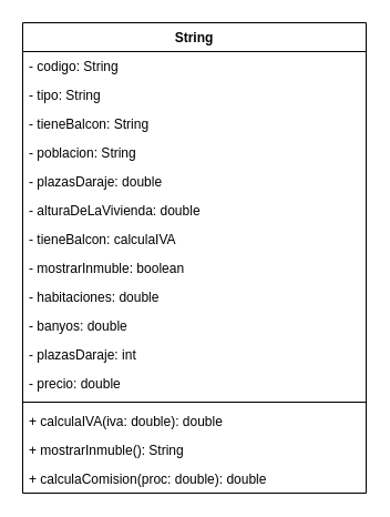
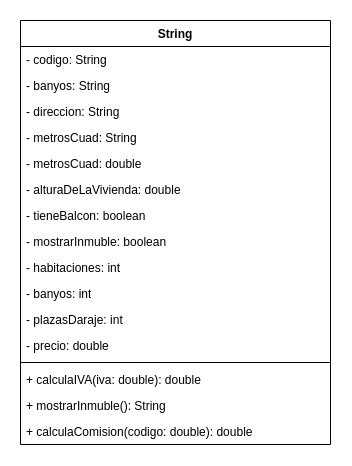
  <mxCell id="0" />
  <mxCell id="1" parent="0" />
  <mxCell id="2" value="String" style="swimlane;fontStyle=1;align=center;verticalAlign=top;childLayout=stackLayout;horizontal=1;startSize=26;horizontalStack=0;resizeParent=1;resizeParentMax=0;resizeLast=0;collapsible=1;marginBottom=0;whiteSpace=wrap;html=1;" vertex="1" parent="1"><mxGeometry x="20" y="20" width="310" height="424" as="geometry" /></mxCell>
  <mxCell id="3" value="- codigo: String" style="text;strokeColor=none;fillColor=none;align=left;verticalAlign=top;spacingLeft=4;spacingRight=4;overflow=hidden;rotatable=0;points=[[0,0.5],[1,0.5]];portConstraint=eastwest;whiteSpace=wrap;html=1;" vertex="1" parent="2"><mxGeometry y="26" width="310" height="26" as="geometry" /></mxCell>
- <mxCell id="4" value="- tipo: String" style="text;strokeColor=none;fillColor=none;align=left;verticalAlign=top;spacingLeft=4;spacingRight=4;overflow=hidden;rotatable=0;points=[[0,0.5],[1,0.5]];portConstraint=eastwest;whiteSpace=wrap;html=1;" vertex="1" parent="2"><mxGeometry y="52" width="310" height="26" as="geometry" /></mxCell>
- <mxCell id="5" value="- tieneBalcon: String" style="text;strokeColor=none;fillColor=none;align=left;verticalAlign=top;spacingLeft=4;spacingRight=4;overflow=hidden;rotatable=0;points=[[0,0.5],[1,0.5]];portConstraint=eastwest;whiteSpace=wrap;html=1;" vertex="1" parent="2"><mxGeometry y="78" width="310" height="26" as="geometry" /></mxCell>
- <mxCell id="6" value="- poblacion: String" style="text;strokeColor=none;fillColor=none;align=left;verticalAlign=top;spacingLeft=4;spacingRight=4;overflow=hidden;rotatable=0;points=[[0,0.5],[1,0.5]];portConstraint=eastwest;whiteSpace=wrap;html=1;" vertex="1" parent="2"><mxGeometry y="104" width="310" height="26" as="geometry" /></mxCell>
- <mxCell id="7" value="- plazasDaraje: double" style="text;strokeColor=none;fillColor=none;align=left;verticalAlign=top;spacingLeft=4;spacingRight=4;overflow=hidden;rotatable=0;points=[[0,0.5],[1,0.5]];portConstraint=eastwest;whiteSpace=wrap;html=1;" vertex="1" parent="2"><mxGeometry y="130" width="310" height="26" as="geometry" /></mxCell>
+ <mxCell id="4" value="- banyos: String" style="text;strokeColor=none;fillColor=none;align=left;verticalAlign=top;spacingLeft=4;spacingRight=4;overflow=hidden;rotatable=0;points=[[0,0.5],[1,0.5]];portConstraint=eastwest;whiteSpace=wrap;html=1;" vertex="1" parent="2"><mxGeometry y="52" width="310" height="26" as="geometry" /></mxCell>
+ <mxCell id="5" value="- direccion: String" style="text;strokeColor=none;fillColor=none;align=left;verticalAlign=top;spacingLeft=4;spacingRight=4;overflow=hidden;rotatable=0;points=[[0,0.5],[1,0.5]];portConstraint=eastwest;whiteSpace=wrap;html=1;" vertex="1" parent="2"><mxGeometry y="78" width="310" height="26" as="geometry" /></mxCell>
+ <mxCell id="6" value="- metrosCuad: String" style="text;strokeColor=none;fillColor=none;align=left;verticalAlign=top;spacingLeft=4;spacingRight=4;overflow=hidden;rotatable=0;points=[[0,0.5],[1,0.5]];portConstraint=eastwest;whiteSpace=wrap;html=1;" vertex="1" parent="2"><mxGeometry y="104" width="310" height="26" as="geometry" /></mxCell>
+ <mxCell id="7" value="- metrosCuad: double" style="text;strokeColor=none;fillColor=none;align=left;verticalAlign=top;spacingLeft=4;spacingRight=4;overflow=hidden;rotatable=0;points=[[0,0.5],[1,0.5]];portConstraint=eastwest;whiteSpace=wrap;html=1;" vertex="1" parent="2"><mxGeometry y="130" width="310" height="26" as="geometry" /></mxCell>
  <mxCell id="8" value="- alturaDeLaVivienda: double" style="text;strokeColor=none;fillColor=none;align=left;verticalAlign=top;spacingLeft=4;spacingRight=4;overflow=hidden;rotatable=0;points=[[0,0.5],[1,0.5]];portConstraint=eastwest;whiteSpace=wrap;html=1;" vertex="1" parent="2"><mxGeometry y="156" width="310" height="26" as="geometry" /></mxCell>
- <mxCell id="9" value="- tieneBalcon: calculaIVA" style="text;strokeColor=none;fillColor=none;align=left;verticalAlign=top;spacingLeft=4;spacingRight=4;overflow=hidden;rotatable=0;points=[[0,0.5],[1,0.5]];portConstraint=eastwest;whiteSpace=wrap;html=1;" vertex="1" parent="2"><mxGeometry y="182" width="310" height="26" as="geometry" /></mxCell>
+ <mxCell id="9" value="- tieneBalcon: boolean" style="text;strokeColor=none;fillColor=none;align=left;verticalAlign=top;spacingLeft=4;spacingRight=4;overflow=hidden;rotatable=0;points=[[0,0.5],[1,0.5]];portConstraint=eastwest;whiteSpace=wrap;html=1;" vertex="1" parent="2"><mxGeometry y="182" width="310" height="26" as="geometry" /></mxCell>
  <mxCell id="10" value="- mostrarInmuble: boolean" style="text;strokeColor=none;fillColor=none;align=left;verticalAlign=top;spacingLeft=4;spacingRight=4;overflow=hidden;rotatable=0;points=[[0,0.5],[1,0.5]];portConstraint=eastwest;whiteSpace=wrap;html=1;" vertex="1" parent="2"><mxGeometry y="208" width="310" height="26" as="geometry" /></mxCell>
- <mxCell id="11" value="- habitaciones: double" style="text;strokeColor=none;fillColor=none;align=left;verticalAlign=top;spacingLeft=4;spacingRight=4;overflow=hidden;rotatable=0;points=[[0,0.5],[1,0.5]];portConstraint=eastwest;whiteSpace=wrap;html=1;" vertex="1" parent="2"><mxGeometry y="234" width="310" height="26" as="geometry" /></mxCell>
- <mxCell id="12" value="- banyos: double" style="text;strokeColor=none;fillColor=none;align=left;verticalAlign=top;spacingLeft=4;spacingRight=4;overflow=hidden;rotatable=0;points=[[0,0.5],[1,0.5]];portConstraint=eastwest;whiteSpace=wrap;html=1;" vertex="1" parent="2"><mxGeometry y="260" width="310" height="26" as="geometry" /></mxCell>
+ <mxCell id="11" value="- habitaciones: int" style="text;strokeColor=none;fillColor=none;align=left;verticalAlign=top;spacingLeft=4;spacingRight=4;overflow=hidden;rotatable=0;points=[[0,0.5],[1,0.5]];portConstraint=eastwest;whiteSpace=wrap;html=1;" vertex="1" parent="2"><mxGeometry y="234" width="310" height="26" as="geometry" /></mxCell>
+ <mxCell id="12" value="- banyos: int" style="text;strokeColor=none;fillColor=none;align=left;verticalAlign=top;spacingLeft=4;spacingRight=4;overflow=hidden;rotatable=0;points=[[0,0.5],[1,0.5]];portConstraint=eastwest;whiteSpace=wrap;html=1;" vertex="1" parent="2"><mxGeometry y="260" width="310" height="26" as="geometry" /></mxCell>
  <mxCell id="13" value="- plazasDaraje: int" style="text;strokeColor=none;fillColor=none;align=left;verticalAlign=top;spacingLeft=4;spacingRight=4;overflow=hidden;rotatable=0;points=[[0,0.5],[1,0.5]];portConstraint=eastwest;whiteSpace=wrap;html=1;" vertex="1" parent="2"><mxGeometry y="286" width="310" height="26" as="geometry" /></mxCell>
  <mxCell id="14" value="- precio: double" style="text;strokeColor=none;fillColor=none;align=left;verticalAlign=top;spacingLeft=4;spacingRight=4;overflow=hidden;rotatable=0;points=[[0,0.5],[1,0.5]];portConstraint=eastwest;whiteSpace=wrap;html=1;" vertex="1" parent="2"><mxGeometry y="312" width="310" height="26" as="geometry" /></mxCell>
  <mxCell id="15" value="" style="line;strokeWidth=1;fillColor=none;align=left;verticalAlign=middle;spacingTop=-1;spacingLeft=3;spacingRight=3;rotatable=0;labelPosition=right;points=[];portConstraint=eastwest;strokeColor=inherit;" vertex="1" parent="2"><mxGeometry y="338" width="310" height="8" as="geometry" /></mxCell>
  <mxCell id="16" value="+ calculaIVA(iva: double): double" style="text;strokeColor=none;fillColor=none;align=left;verticalAlign=top;spacingLeft=4;spacingRight=4;overflow=hidden;rotatable=0;points=[[0,0.5],[1,0.5]];portConstraint=eastwest;whiteSpace=wrap;html=1;" vertex="1" parent="2"><mxGeometry y="346" width="310" height="26" as="geometry" /></mxCell>
  <mxCell id="17" value="+ mostrarInmuble(): String" style="text;strokeColor=none;fillColor=none;align=left;verticalAlign=top;spacingLeft=4;spacingRight=4;overflow=hidden;rotatable=0;points=[[0,0.5],[1,0.5]];portConstraint=eastwest;whiteSpace=wrap;html=1;" vertex="1" parent="2"><mxGeometry y="372" width="310" height="26" as="geometry" /></mxCell>
- <mxCell id="18" value="+ calculaComision(proc: double): double" style="text;strokeColor=none;fillColor=none;align=left;verticalAlign=top;spacingLeft=4;spacingRight=4;overflow=hidden;rotatable=0;points=[[0,0.5],[1,0.5]];portConstraint=eastwest;whiteSpace=wrap;html=1;" vertex="1" parent="2"><mxGeometry y="398" width="310" height="26" as="geometry" /></mxCell>
+ <mxCell id="18" value="+ calculaComision(codigo: double): double" style="text;strokeColor=none;fillColor=none;align=left;verticalAlign=top;spacingLeft=4;spacingRight=4;overflow=hidden;rotatable=0;points=[[0,0.5],[1,0.5]];portConstraint=eastwest;whiteSpace=wrap;html=1;" vertex="1" parent="2"><mxGeometry y="398" width="310" height="26" as="geometry" /></mxCell>
